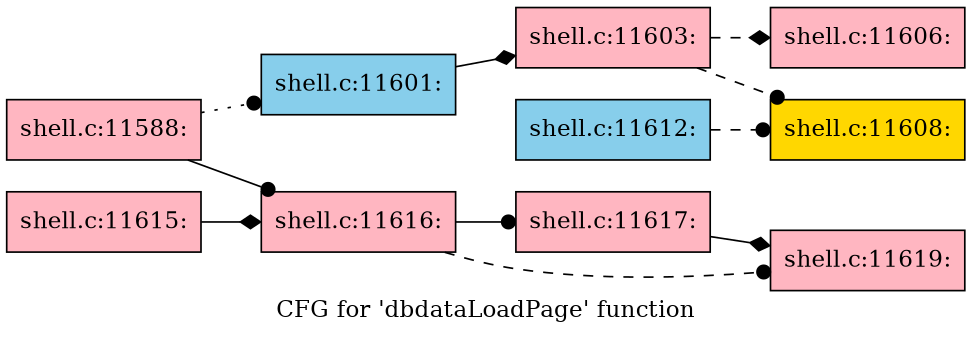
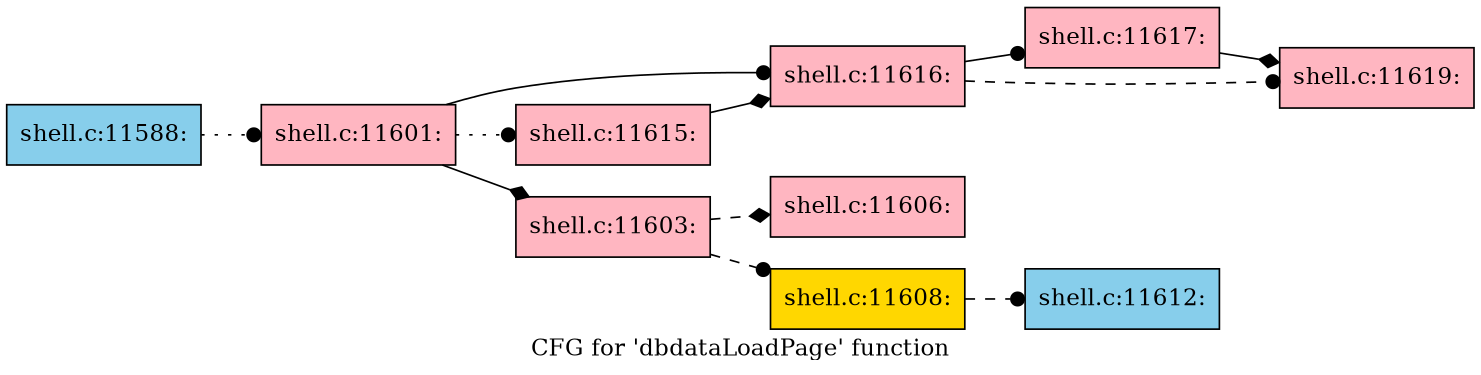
  digraph {
    label="CFG for 'dbdataLoadPage' function"
    rankdir=LR
    node [fillcolor=lightpink shape=record style=filled]
    edge [arrowhead=dot style=solid]
-   n1 [label="{shell.c:11588:}"]
-   n2 [fillcolor=skyblue label="{shell.c:11601:}"]
+   n1 [fillcolor=skyblue label="{shell.c:11588:}"]
+   n2 [label="{shell.c:11601:}"]
    n3 [label="{shell.c:11616:}"]
    n4 [label="{shell.c:11603:}"]
    n5 [label="{shell.c:11615:}"]
    n6 [label="{shell.c:11617:}"]
    n7 [label="{shell.c:11619:}"]
    n8 [label="{shell.c:11606:}"]
    n9 [fillcolor=gold label="{shell.c:11608:}"]
    n10 [fillcolor=skyblue label="{shell.c:11612:}"]
    n1 -> n2 [style=dotted]
-   n1 -> n3
+   n2 -> n3
    n2 -> n4 [arrowhead=diamond]
+   n2 -> n5 [style=dotted]
    n3 -> n6
    n3 -> n7 [style=dashed]
    n4 -> n8 [arrowhead=diamond style=dashed]
    n4 -> n9 [style=dashed]
    n5 -> n3 [arrowhead=diamond]
    n6 -> n7 [arrowhead=diamond]
-   n10 -> n9 [style=dashed]
+   n9 -> n10 [style=dashed]
  }
